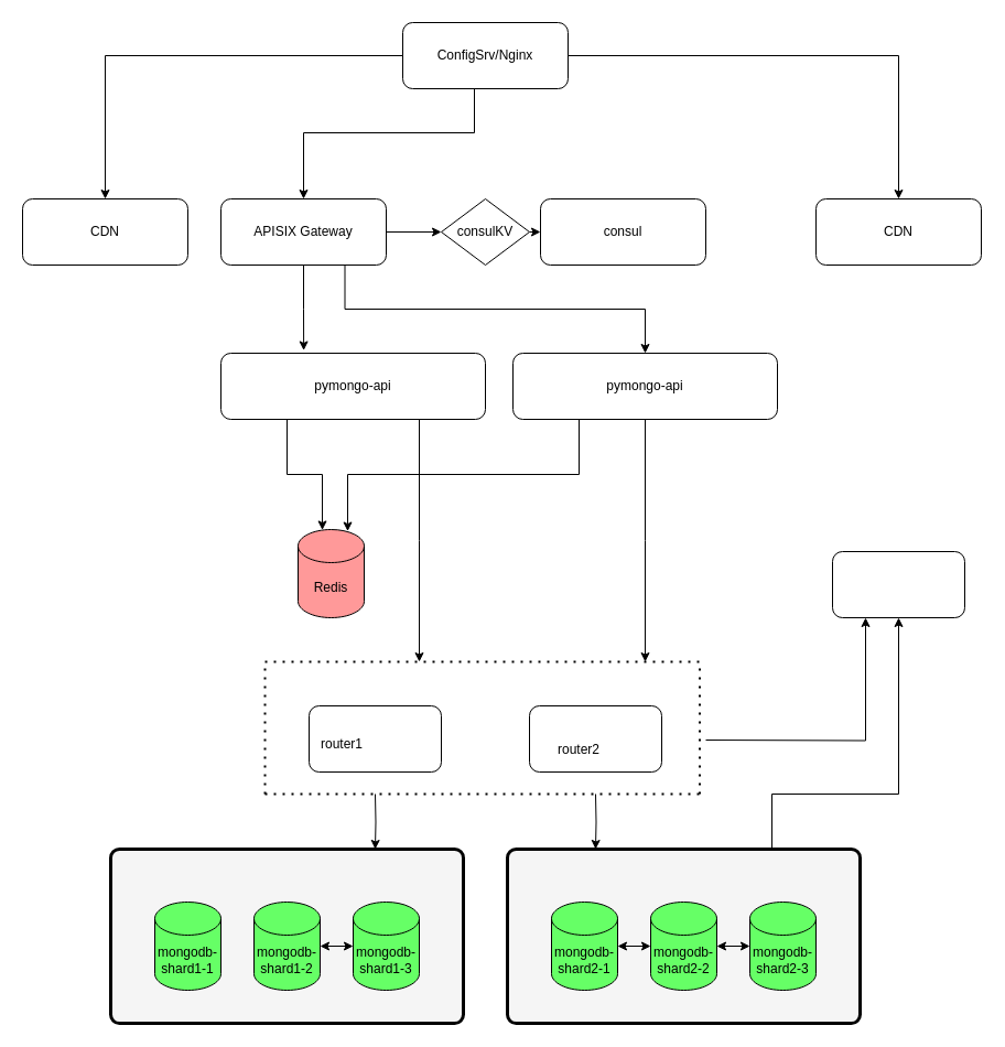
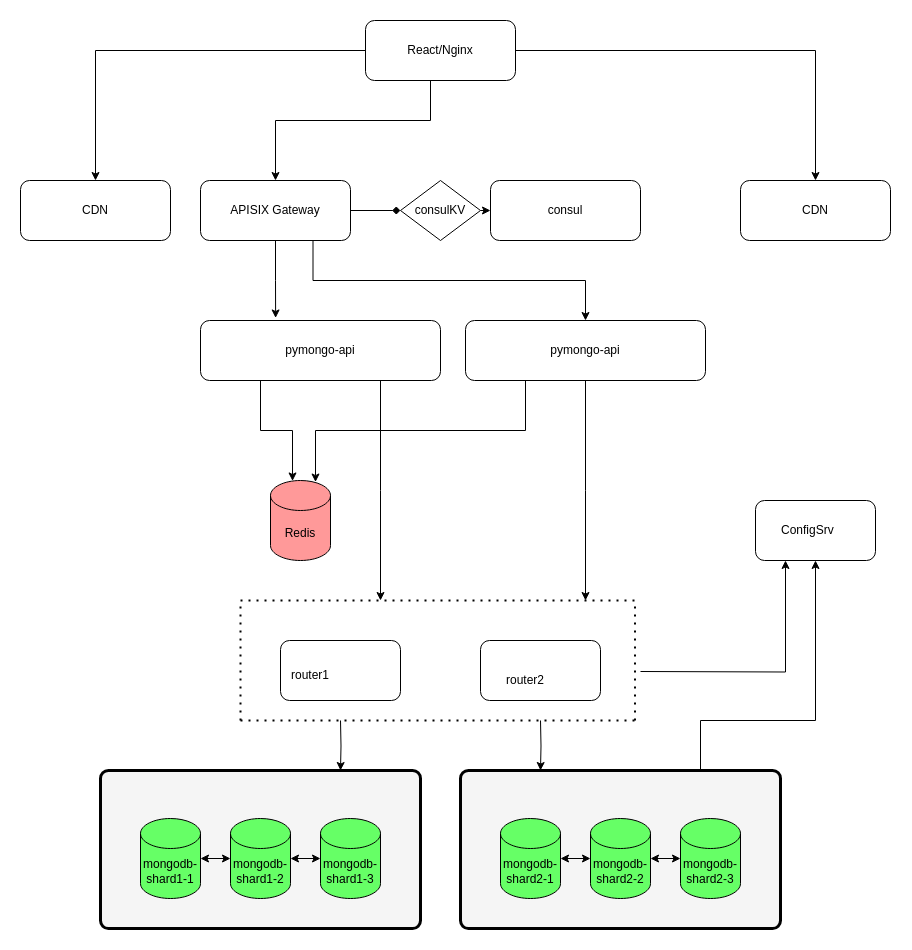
  <mxCell id="0" />
  <mxCell id="1" parent="0" />
  <mxCell id="2" value="pymongo-api" style="rounded=1;whiteSpace=wrap;html=1;" parent="1" vertex="1"><mxGeometry x="200" y="320" width="240" height="60" as="geometry" /></mxCell>
  <mxCell id="3" value="" style="rounded=1;whiteSpace=wrap;html=1;arcSize=5;fillColor=#f5f5f5;strokeColor=#000000;strokeWidth=3;" parent="1" vertex="1"><mxGeometry x="100" y="770" width="320" height="158" as="geometry" /></mxCell>
  <mxCell id="4" value="mongodb-shard1-2" style="shape=cylinder3;whiteSpace=wrap;html=1;boundedLbl=1;backgroundOutline=1;size=15;fillColor=#66FF66;" parent="1" vertex="1"><mxGeometry x="230" y="818" width="60" height="80" as="geometry" /></mxCell>
  <mxCell id="5" value="mongodb-shard1-3" style="shape=cylinder3;whiteSpace=wrap;html=1;boundedLbl=1;backgroundOutline=1;size=15;fillColor=#66FF66;" parent="1" vertex="1"><mxGeometry x="320" y="818" width="60" height="80" as="geometry" /></mxCell>
  <mxCell id="6" value="mongodb-shard1-1" style="shape=cylinder3;whiteSpace=wrap;html=1;boundedLbl=1;backgroundOutline=1;size=15;fillColor=#66FF66;" parent="1" vertex="1"><mxGeometry x="140" y="818" width="60" height="80" as="geometry" /></mxCell>
+ <mxCell id="7" value="" style="endArrow=classic;startArrow=classic;html=1;rounded=0;exitX=1;exitY=0.5;exitDx=0;exitDy=0;exitPerimeter=0;entryX=0;entryY=0.5;entryDx=0;entryDy=0;entryPerimeter=0;" parent="1" source="6" target="4" edge="1"><mxGeometry width="50" height="50" relative="1" as="geometry"><mxPoint x="190" y="978" as="sourcePoint" /><mxPoint x="240" y="928" as="targetPoint" /></mxGeometry></mxCell>
  <mxCell id="8" value="" style="endArrow=classic;startArrow=classic;html=1;rounded=0;exitX=1;exitY=0.5;exitDx=0;exitDy=0;exitPerimeter=0;entryX=0;entryY=0.5;entryDx=0;entryDy=0;entryPerimeter=0;" parent="1" source="4" target="5" edge="1"><mxGeometry width="50" height="50" relative="1" as="geometry"><mxPoint x="330" y="808" as="sourcePoint" /><mxPoint x="380" y="758" as="targetPoint" /></mxGeometry></mxCell>
  <mxCell id="9" style="edgeStyle=orthogonalEdgeStyle;rounded=0;orthogonalLoop=1;jettySize=auto;html=1;exitX=0.75;exitY=0;exitDx=0;exitDy=0;entryX=0.5;entryY=1;entryDx=0;entryDy=0;" parent="1" source="10" target="22" edge="1"><mxGeometry relative="1" as="geometry"><Array as="points"><mxPoint x="700" y="720" /><mxPoint x="815" y="720" /></Array></mxGeometry></mxCell>
  <mxCell id="10" value="" style="rounded=1;whiteSpace=wrap;html=1;arcSize=5;fillColor=#f5f5f5;strokeColor=#000000;strokeWidth=3;" parent="1" vertex="1"><mxGeometry x="460" y="770" width="320" height="158" as="geometry" /></mxCell>
  <mxCell id="11" value="mongodb-shard2-2" style="shape=cylinder3;whiteSpace=wrap;html=1;boundedLbl=1;backgroundOutline=1;size=15;fillColor=#66FF66;" parent="1" vertex="1"><mxGeometry x="590" y="818" width="60" height="80" as="geometry" /></mxCell>
  <mxCell id="12" value="mongodb-shard2-3" style="shape=cylinder3;whiteSpace=wrap;html=1;boundedLbl=1;backgroundOutline=1;size=15;fillColor=#66FF66;" parent="1" vertex="1"><mxGeometry x="680" y="818" width="60" height="80" as="geometry" /></mxCell>
  <mxCell id="13" value="mongodb-shard2-1" style="shape=cylinder3;whiteSpace=wrap;html=1;boundedLbl=1;backgroundOutline=1;size=15;fillColor=#66FF66;" parent="1" vertex="1"><mxGeometry x="500" y="818" width="60" height="80" as="geometry" /></mxCell>
  <mxCell id="14" value="" style="endArrow=classic;startArrow=classic;html=1;rounded=0;exitX=1;exitY=0.5;exitDx=0;exitDy=0;exitPerimeter=0;entryX=0;entryY=0.5;entryDx=0;entryDy=0;entryPerimeter=0;" parent="1" source="13" target="11" edge="1"><mxGeometry width="50" height="50" relative="1" as="geometry"><mxPoint x="550" y="978" as="sourcePoint" /><mxPoint x="600" y="928" as="targetPoint" /></mxGeometry></mxCell>
  <mxCell id="15" value="" style="endArrow=classic;startArrow=classic;html=1;rounded=0;exitX=1;exitY=0.5;exitDx=0;exitDy=0;exitPerimeter=0;entryX=0;entryY=0.5;entryDx=0;entryDy=0;entryPerimeter=0;" parent="1" source="11" target="12" edge="1"><mxGeometry width="50" height="50" relative="1" as="geometry"><mxPoint x="690" y="808" as="sourcePoint" /><mxPoint x="740" y="758" as="targetPoint" /></mxGeometry></mxCell>
  <mxCell id="16" value="Redis" style="shape=cylinder3;whiteSpace=wrap;html=1;boundedLbl=1;backgroundOutline=1;size=15;fillColor=#FF9999;" parent="1" vertex="1"><mxGeometry x="270" y="480" width="60" height="80" as="geometry" /></mxCell>
  <mxCell id="17" style="edgeStyle=orthogonalEdgeStyle;rounded=0;orthogonalLoop=1;jettySize=auto;html=1;entryX=0.75;entryY=0;entryDx=0;entryDy=0;" parent="1" target="3" edge="1"><mxGeometry relative="1" as="geometry"><mxPoint x="340" y="720" as="sourcePoint" /></mxGeometry></mxCell>
  <mxCell id="18" value="" style="rounded=1;whiteSpace=wrap;html=1;" parent="1" vertex="1"><mxGeometry x="280" y="640" width="120" height="60" as="geometry" /></mxCell>
  <mxCell id="19" style="edgeStyle=orthogonalEdgeStyle;rounded=0;orthogonalLoop=1;jettySize=auto;html=1;entryX=0.25;entryY=0;entryDx=0;entryDy=0;" parent="1" target="10" edge="1"><mxGeometry relative="1" as="geometry"><mxPoint x="540" y="720" as="sourcePoint" /></mxGeometry></mxCell>
  <mxCell id="20" style="edgeStyle=orthogonalEdgeStyle;rounded=0;orthogonalLoop=1;jettySize=auto;html=1;entryX=0.25;entryY=1;entryDx=0;entryDy=0;" parent="1" target="22" edge="1"><mxGeometry relative="1" as="geometry"><mxPoint x="640" y="671" as="sourcePoint" /></mxGeometry></mxCell>
  <mxCell id="21" value="" style="rounded=1;whiteSpace=wrap;html=1;" parent="1" vertex="1"><mxGeometry x="480" y="640" width="120" height="60" as="geometry" /></mxCell>
  <mxCell id="22" value="" style="rounded=1;whiteSpace=wrap;html=1;" parent="1" vertex="1"><mxGeometry x="755" y="500" width="120" height="60" as="geometry" /></mxCell>
  <mxCell id="23" value="router1" style="text;strokeColor=none;fillColor=none;align=left;verticalAlign=middle;spacingLeft=4;spacingRight=4;overflow=hidden;points=[[0,0.5],[1,0.5]];portConstraint=eastwest;rotatable=0;whiteSpace=wrap;html=1;" parent="1" vertex="1"><mxGeometry x="285" y="660" width="80" height="30" as="geometry" /></mxCell>
  <mxCell id="24" value="router2" style="text;strokeColor=none;fillColor=none;align=left;verticalAlign=middle;spacingLeft=4;spacingRight=4;overflow=hidden;points=[[0,0.5],[1,0.5]];portConstraint=eastwest;rotatable=0;whiteSpace=wrap;html=1;" parent="1" vertex="1"><mxGeometry x="500" y="665" width="80" height="30" as="geometry" /></mxCell>
+ <mxCell id="25" value="ConfigSrv" style="text;strokeColor=none;fillColor=none;align=left;verticalAlign=middle;spacingLeft=4;spacingRight=4;overflow=hidden;points=[[0,0.5],[1,0.5]];portConstraint=eastwest;rotatable=0;whiteSpace=wrap;html=1;" parent="1" vertex="1"><mxGeometry x="775" y="515" width="80" height="30" as="geometry" /></mxCell>
  <mxCell id="26" value="pymongo-api" style="rounded=1;whiteSpace=wrap;html=1;" parent="1" vertex="1"><mxGeometry x="465" y="320" width="240" height="60" as="geometry" /></mxCell>
  <mxCell id="27" style="edgeStyle=orthogonalEdgeStyle;rounded=0;orthogonalLoop=1;jettySize=auto;html=1;exitX=0.25;exitY=1;exitDx=0;exitDy=0;entryX=0.75;entryY=0.019;entryDx=0;entryDy=0;entryPerimeter=0;" parent="1" source="26" target="16" edge="1"><mxGeometry relative="1" as="geometry" /></mxCell>
  <mxCell id="28" style="edgeStyle=orthogonalEdgeStyle;rounded=0;orthogonalLoop=1;jettySize=auto;html=1;exitX=0.75;exitY=1;exitDx=0;exitDy=0;" parent="1" source="2" edge="1"><mxGeometry relative="1" as="geometry"><mxPoint x="380" y="600" as="targetPoint" /></mxGeometry></mxCell>
  <mxCell id="29" style="edgeStyle=orthogonalEdgeStyle;rounded=0;orthogonalLoop=1;jettySize=auto;html=1;exitX=0.5;exitY=1;exitDx=0;exitDy=0;" parent="1" source="26" edge="1"><mxGeometry relative="1" as="geometry"><mxPoint x="585" y="600" as="targetPoint" /></mxGeometry></mxCell>
- <mxCell id="30" style="edgeStyle=orthogonalEdgeStyle;rounded=0;orthogonalLoop=1;jettySize=auto;html=1;exitX=1;exitY=0.5;exitDx=0;exitDy=0;entryX=0;entryY=0.5;entryDx=0;entryDy=0;" parent="1" source="32" target="34" edge="1"><mxGeometry relative="1" as="geometry" /></mxCell>
+ <mxCell id="30" style="edgeStyle=orthogonalEdgeStyle;rounded=0;orthogonalLoop=1;jettySize=auto;html=1;exitX=1;exitY=0.5;exitDx=0;exitDy=0;entryX=0;entryY=0.5;entryDx=0;entryDy=0;endArrow=diamond;" parent="1" source="32" target="34" edge="1"><mxGeometry relative="1" as="geometry" /></mxCell>
  <mxCell id="31" style="edgeStyle=orthogonalEdgeStyle;rounded=0;orthogonalLoop=1;jettySize=auto;html=1;exitX=0.75;exitY=1;exitDx=0;exitDy=0;entryX=0.5;entryY=0;entryDx=0;entryDy=0;" parent="1" source="32" target="26" edge="1"><mxGeometry relative="1" as="geometry" /></mxCell>
  <mxCell id="32" value="APISIX Gateway" style="rounded=1;whiteSpace=wrap;html=1;" parent="1" vertex="1"><mxGeometry x="200" y="180" width="150" height="60" as="geometry" /></mxCell>
  <mxCell id="33" style="edgeStyle=orthogonalEdgeStyle;rounded=0;orthogonalLoop=1;jettySize=auto;html=1;exitX=1;exitY=0.5;exitDx=0;exitDy=0;entryX=0;entryY=0.5;entryDx=0;entryDy=0;" parent="1" source="34" target="35" edge="1"><mxGeometry relative="1" as="geometry" /></mxCell>
  <mxCell id="34" value="consulKV" style="rhombus;whiteSpace=wrap;html=1;" parent="1" vertex="1"><mxGeometry x="400" y="180" width="80" height="60" as="geometry" /></mxCell>
  <mxCell id="35" value="consul" style="rounded=1;whiteSpace=wrap;html=1;" parent="1" vertex="1"><mxGeometry x="490" y="180" width="150" height="60" as="geometry" /></mxCell>
  <mxCell id="36" style="edgeStyle=orthogonalEdgeStyle;rounded=0;orthogonalLoop=1;jettySize=auto;html=1;exitX=0.5;exitY=1;exitDx=0;exitDy=0;entryX=0.313;entryY=-0.042;entryDx=0;entryDy=0;entryPerimeter=0;" parent="1" source="32" target="2" edge="1"><mxGeometry relative="1" as="geometry" /></mxCell>
  <mxCell id="37" value="CDN" style="rounded=1;whiteSpace=wrap;html=1;" parent="1" vertex="1"><mxGeometry x="740" y="180" width="150" height="60" as="geometry" /></mxCell>
  <mxCell id="38" value="CDN" style="rounded=1;whiteSpace=wrap;html=1;" parent="1" vertex="1"><mxGeometry x="20" y="180" width="150" height="60" as="geometry" /></mxCell>
  <mxCell id="39" style="edgeStyle=orthogonalEdgeStyle;rounded=0;orthogonalLoop=1;jettySize=auto;html=1;entryX=0.5;entryY=0;entryDx=0;entryDy=0;" parent="1" source="42" target="38" edge="1"><mxGeometry relative="1" as="geometry" /></mxCell>
  <mxCell id="40" style="edgeStyle=orthogonalEdgeStyle;rounded=0;orthogonalLoop=1;jettySize=auto;html=1;entryX=0.5;entryY=0;entryDx=0;entryDy=0;" parent="1" source="42" target="37" edge="1"><mxGeometry relative="1" as="geometry" /></mxCell>
  <mxCell id="41" style="edgeStyle=orthogonalEdgeStyle;rounded=0;orthogonalLoop=1;jettySize=auto;html=1;entryX=0.5;entryY=0;entryDx=0;entryDy=0;" parent="1" source="42" target="32" edge="1"><mxGeometry relative="1" as="geometry"><Array as="points"><mxPoint x="430" y="120" /><mxPoint x="275" y="120" /></Array></mxGeometry></mxCell>
- <mxCell id="42" value="ConfigSrv/Nginx" style="rounded=1;whiteSpace=wrap;html=1;" parent="1" vertex="1"><mxGeometry x="365" y="20" width="150" height="60" as="geometry" /></mxCell>
+ <mxCell id="42" value="React/Nginx" style="rounded=1;whiteSpace=wrap;html=1;" parent="1" vertex="1"><mxGeometry x="365" y="20" width="150" height="60" as="geometry" /></mxCell>
  <mxCell id="43" style="edgeStyle=orthogonalEdgeStyle;rounded=0;orthogonalLoop=1;jettySize=auto;html=1;exitX=0.25;exitY=1;exitDx=0;exitDy=0;entryX=0.367;entryY=0.006;entryDx=0;entryDy=0;entryPerimeter=0;" parent="1" source="2" target="16" edge="1"><mxGeometry relative="1" as="geometry" /></mxCell>
  <mxCell id="44" value="" style="endArrow=none;dashed=1;html=1;dashPattern=1 3;strokeWidth=2;rounded=0;" edge="1" parent="1"><mxGeometry width="50" height="50" relative="1" as="geometry"><mxPoint x="240" y="720" as="sourcePoint" /><mxPoint x="240" y="600" as="targetPoint" /></mxGeometry></mxCell>
  <mxCell id="45" value="" style="endArrow=none;dashed=1;html=1;dashPattern=1 3;strokeWidth=2;rounded=0;" edge="1" parent="1"><mxGeometry width="50" height="50" relative="1" as="geometry"><mxPoint x="240" y="720" as="sourcePoint" /><mxPoint x="640" y="720" as="targetPoint" /></mxGeometry></mxCell>
  <mxCell id="46" value="" style="endArrow=none;dashed=1;html=1;dashPattern=1 3;strokeWidth=2;rounded=0;" edge="1" parent="1"><mxGeometry width="50" height="50" relative="1" as="geometry"><mxPoint x="240" y="600" as="sourcePoint" /><mxPoint x="640" y="600" as="targetPoint" /></mxGeometry></mxCell>
  <mxCell id="47" value="" style="endArrow=none;dashed=1;html=1;dashPattern=1 3;strokeWidth=2;rounded=0;" edge="1" parent="1"><mxGeometry width="50" height="50" relative="1" as="geometry"><mxPoint x="634.5" y="720" as="sourcePoint" /><mxPoint x="634.5" y="600" as="targetPoint" /></mxGeometry></mxCell>
